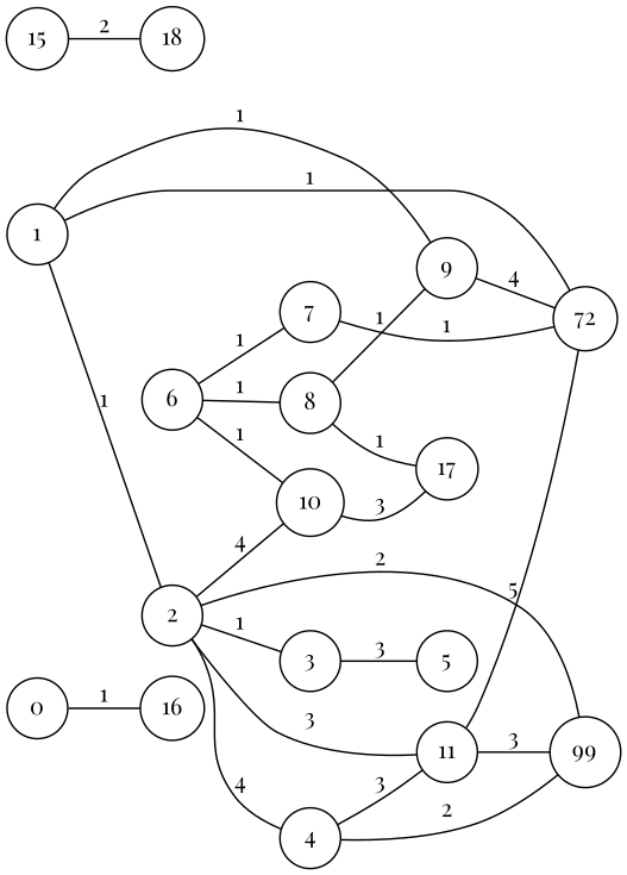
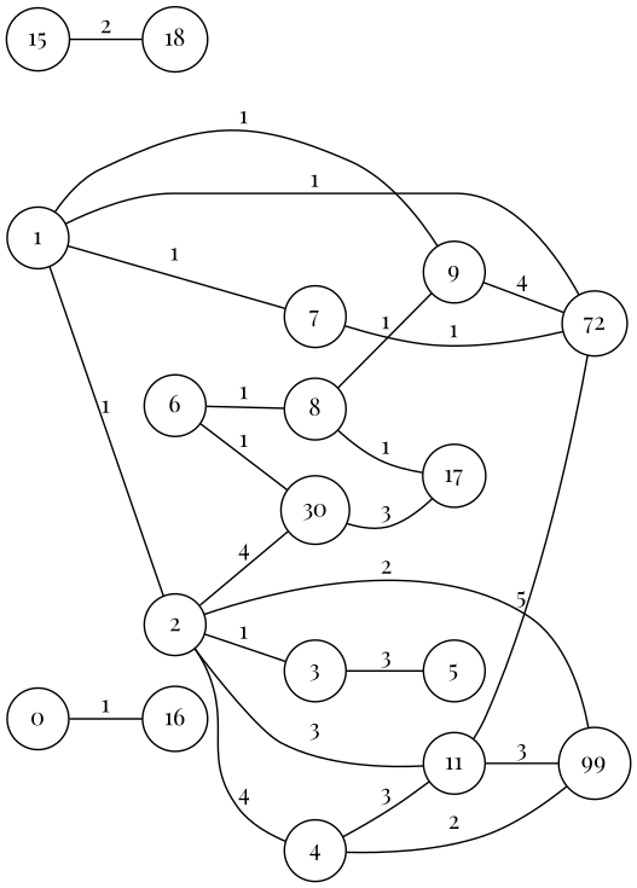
  graph {
    fontname="Playfair Display"
    rankdir=LR
    node [fontname="Playfair Display" shape=circle]
    edge [fontname="Playfair Display"]
    0
    16
    n3 [label=72]
    1
    2
    9
    7
    n8 [label=99]
    3
-   10
+   10 [label=30]
    11
    4
    5
    17
    6
    8
    15
    18
    0 -- 16 [label=1]
    1 -- n3 [label=1]
    1 -- 2 [label=1]
    1 -- 9 [label=1]
-   6 -- 7 [label=1]
+   1 -- 7 [label=1]
    2 -- n8 [label=2]
    2 -- 3 [label=1]
    2 -- 10 [label=4]
    2 -- 11 [label=3]
    2 -- 4 [label=4]
    9 -- n3 [label=4]
    7 -- n3 [label=1]
    3 -- 5 [label=3]
    10 -- 17 [label=3]
    11 -- n3 [label=5]
    11 -- n8 [label=3]
    4 -- n8 [label=2]
    4 -- 11 [label=3]
    6 -- 10 [label=1]
    6 -- 8 [label=1]
    8 -- 9 [label=1]
    8 -- 17 [label=1]
    15 -- 18 [label=2]
  }
